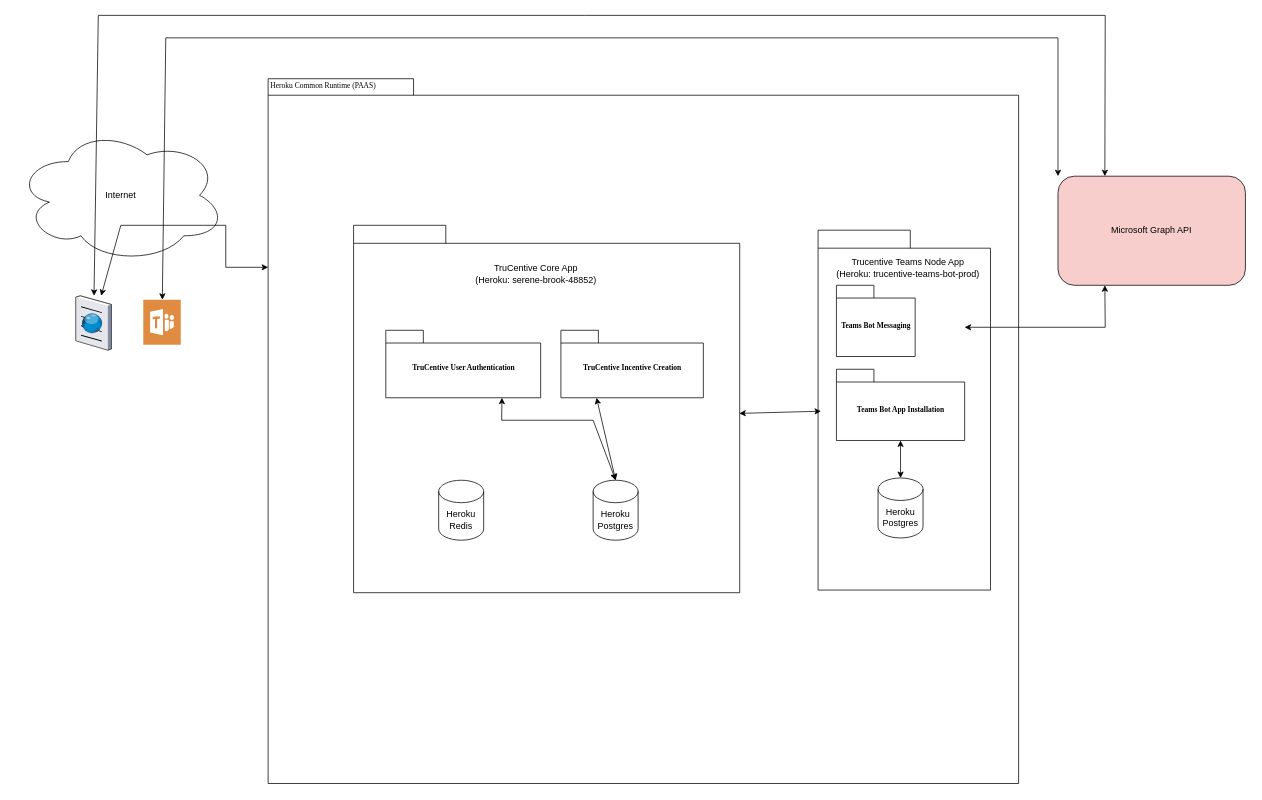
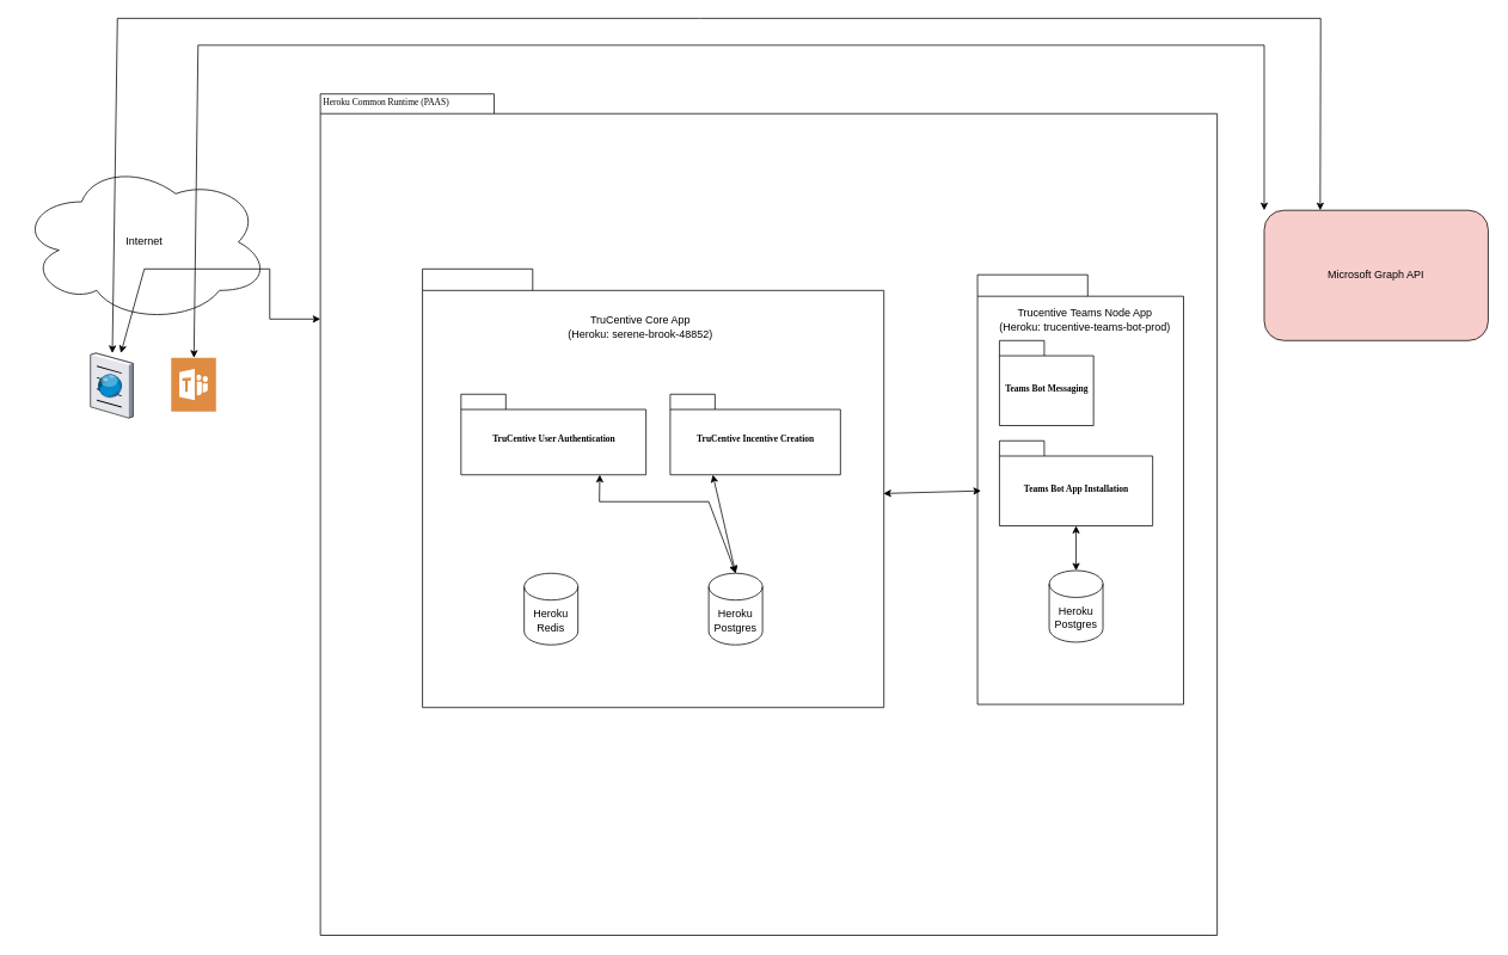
  <mxCell id="0" />
  <mxCell id="1" parent="0" />
  <mxCell id="2" value="" style="shape=folder;fontStyle=1;spacingTop=10;tabWidth=194;tabHeight=22;tabPosition=left;html=1;rounded=0;shadow=0;comic=0;labelBackgroundColor=none;strokeWidth=1;fillColor=none;fontFamily=Verdana;fontSize=10;align=center;" parent="1" vertex="1"><mxGeometry x="356.5" y="104.5" width="1001" height="940" as="geometry" /></mxCell>
  <mxCell id="3" value="" style="group" parent="1" vertex="1" connectable="0"><mxGeometry x="1090" y="306.5" width="230" height="480" as="geometry" /></mxCell>
  <mxCell id="4" value="" style="group" parent="3" vertex="1" connectable="0"><mxGeometry width="230" height="480" as="geometry" /></mxCell>
  <mxCell id="5" value="" style="shape=folder;fontStyle=1;spacingTop=10;tabWidth=123;tabHeight=24;tabPosition=left;html=1;rounded=0;shadow=0;comic=0;labelBackgroundColor=none;strokeWidth=1;fontFamily=Verdana;fontSize=10;align=center;" parent="4" vertex="1"><mxGeometry width="230" height="480" as="geometry" /></mxCell>
  <mxCell id="6" value="Teams Bot App Installation" style="shape=folder;fontStyle=1;spacingTop=10;tabWidth=50;tabHeight=17;tabPosition=left;html=1;rounded=0;shadow=0;comic=0;labelBackgroundColor=none;strokeWidth=1;fontFamily=Verdana;fontSize=10;align=center;" parent="4" vertex="1"><mxGeometry x="24.5" y="185.5" width="171" height="95" as="geometry" /></mxCell>
  <mxCell id="7" value="Trucentive Teams Node App&lt;div&gt;(Heroku: trucentive-teams-bot-prod)&lt;/div&gt;" style="text;html=1;align=center;verticalAlign=middle;whiteSpace=wrap;rounded=0;" vertex="1" parent="4"><mxGeometry x="20" y="35.5" width="200" height="30" as="geometry" /></mxCell>
  <mxCell id="8" value="Heroku Postgres" style="shape=cylinder3;whiteSpace=wrap;html=1;boundedLbl=1;backgroundOutline=1;size=15;" vertex="1" parent="4"><mxGeometry x="80" y="330.5" width="60" height="80" as="geometry" /></mxCell>
  <mxCell id="9" value="Teams Bot Messaging" style="shape=folder;fontStyle=1;spacingTop=10;tabWidth=50;tabHeight=17;tabPosition=left;html=1;rounded=0;shadow=0;comic=0;labelBackgroundColor=none;strokeWidth=1;fontFamily=Verdana;fontSize=10;align=center;" vertex="1" parent="4"><mxGeometry x="24.5" y="73.5" width="105" height="95" as="geometry" /></mxCell>
  <mxCell id="10" value="" style="endArrow=classic;startArrow=classic;html=1;rounded=0;entryX=0.5;entryY=1;entryDx=0;entryDy=0;entryPerimeter=0;" edge="1" parent="4" source="8" target="6"><mxGeometry width="50" height="50" relative="1" as="geometry"><mxPoint x="-20" y="173.5" as="sourcePoint" /><mxPoint x="30" y="123.5" as="targetPoint" /></mxGeometry></mxCell>
  <mxCell id="11" value="" style="shape=folder;fontStyle=1;spacingTop=10;tabWidth=123;tabHeight=24;tabPosition=left;html=1;rounded=0;shadow=0;comic=0;labelBackgroundColor=none;strokeColor=#000000;strokeWidth=1;fillColor=#ffffff;fontFamily=Verdana;fontSize=10;fontColor=#000000;align=center;" parent="1" vertex="1"><mxGeometry x="470.5" y="300" width="515" height="490" as="geometry" /></mxCell>
  <mxCell id="12" value="TruCentive User Authentication" style="shape=folder;fontStyle=1;spacingTop=10;tabWidth=50;tabHeight=17;tabPosition=left;html=1;rounded=0;shadow=0;comic=0;labelBackgroundColor=none;strokeColor=#000000;strokeWidth=1;fillColor=#ffffff;fontFamily=Verdana;fontSize=10;fontColor=#000000;align=center;" parent="1" vertex="1"><mxGeometry x="513.5" y="440" width="206.5" height="90" as="geometry" /></mxCell>
  <mxCell id="13" value="TruCentive Incentive Creation" style="shape=folder;fontStyle=1;spacingTop=10;tabWidth=50;tabHeight=17;tabPosition=left;html=1;rounded=0;shadow=0;comic=0;labelBackgroundColor=none;strokeColor=#000000;strokeWidth=1;fillColor=#ffffff;fontFamily=Verdana;fontSize=10;fontColor=#000000;align=center;" parent="1" vertex="1"><mxGeometry x="747" y="440" width="190" height="90" as="geometry" /></mxCell>
  <mxCell id="14" value="Heroku Common Runtime (PAAS)" style="text;html=1;align=left;verticalAlign=top;spacingTop=-4;fontSize=10;fontFamily=Verdana" parent="1" vertex="1"><mxGeometry x="357.5" y="104.5" width="130" height="20" as="geometry" /></mxCell>
- <mxCell id="15" value="Internet" style="ellipse;shape=cloud;whiteSpace=wrap;html=1;" vertex="1" parent="1"><mxGeometry x="20" y="170" width="280" height="180" as="geometry" /></mxCell>
+ <mxCell id="15" value="Internet" style="ellipse;shape=cloud;whiteSpace=wrap;html=1;" vertex="1" parent="1"><mxGeometry x="20" y="180" width="280" height="180" as="geometry" /></mxCell>
  <mxCell id="16" value="" style="verticalLabelPosition=bottom;sketch=0;aspect=fixed;html=1;verticalAlign=top;strokeColor=none;align=center;outlineConnect=0;shape=mxgraph.citrix.browser;" vertex="1" parent="1"><mxGeometry x="100" y="394" width="47.5" height="72.5" as="geometry" /></mxCell>
  <mxCell id="17" value="" style="sketch=0;pointerEvents=1;shadow=0;dashed=0;html=1;strokeColor=none;fillColor=#DF8C42;labelPosition=center;verticalLabelPosition=bottom;verticalAlign=top;align=center;outlineConnect=0;shape=mxgraph.veeam2.microsoft_teams;" vertex="1" parent="1"><mxGeometry x="190" y="399.25" width="50" height="60" as="geometry" /></mxCell>
  <mxCell id="18" value="Microsoft Graph API" style="rounded=1;whiteSpace=wrap;html=1;fillColor=#f8cecc;" vertex="1" parent="1"><mxGeometry x="1410" y="234.5" width="250" height="145.5" as="geometry" /></mxCell>
  <mxCell id="19" value="" style="endArrow=classic;startArrow=classic;html=1;rounded=0;exitX=0;exitY=0;exitDx=0;exitDy=0;" edge="1" parent="1" source="18" target="17"><mxGeometry width="50" height="50" relative="1" as="geometry"><mxPoint x="1470" y="520" as="sourcePoint" /><mxPoint x="1390" y="40" as="targetPoint" /><Array as="points"><mxPoint x="1410" y="50" /><mxPoint x="710" y="50" /><mxPoint x="220" y="50" /></Array></mxGeometry></mxCell>
  <mxCell id="20" value="" style="endArrow=classic;startArrow=classic;html=1;rounded=0;entryX=0.25;entryY=0;entryDx=0;entryDy=0;" edge="1" parent="1" source="16" target="18"><mxGeometry width="50" height="50" relative="1" as="geometry"><mxPoint x="380" y="340" as="sourcePoint" /><mxPoint x="430" y="290" as="targetPoint" /><Array as="points"><mxPoint x="130" y="20" /><mxPoint x="780" y="20" /><mxPoint x="1473" y="20" /></Array></mxGeometry></mxCell>
- <mxCell id="21" value="" style="endArrow=classic;startArrow=classic;html=1;rounded=0;exitX=0;exitY=0;exitDx=171;exitDy=56;exitPerimeter=0;entryX=0.25;entryY=1;entryDx=0;entryDy=0;" edge="1" parent="1" source="9" target="18"><mxGeometry width="50" height="50" relative="1" as="geometry"><mxPoint x="1290" y="480" as="sourcePoint" /><mxPoint x="1340" y="430" as="targetPoint" /><Array as="points"><mxPoint x="1473" y="436" /></Array></mxGeometry></mxCell>
  <mxCell id="22" value="TruCentive Core App&lt;div&gt;(Heroku: serene-brook-48852)&lt;/div&gt;" style="text;html=1;align=center;verticalAlign=middle;whiteSpace=wrap;rounded=0;" vertex="1" parent="1"><mxGeometry x="583.5" y="350" width="260" height="30" as="geometry" /></mxCell>
  <mxCell id="23" value="Heroku Postgres" style="shape=cylinder3;whiteSpace=wrap;html=1;boundedLbl=1;backgroundOutline=1;size=15;" vertex="1" parent="1"><mxGeometry x="790" y="640" width="60" height="80" as="geometry" /></mxCell>
  <mxCell id="24" value="Heroku Redis" style="shape=cylinder3;whiteSpace=wrap;html=1;boundedLbl=1;backgroundOutline=1;size=15;" vertex="1" parent="1"><mxGeometry x="584" y="640" width="60" height="80" as="geometry" /></mxCell>
  <mxCell id="25" value="" style="endArrow=classic;startArrow=classic;html=1;rounded=0;entryX=0;entryY=0;entryDx=0;entryDy=251.5;entryPerimeter=0;" edge="1" parent="1" source="16" target="2"><mxGeometry width="50" height="50" relative="1" as="geometry"><mxPoint x="610" y="390" as="sourcePoint" /><mxPoint x="660" y="340" as="targetPoint" /><Array as="points"><mxPoint x="160" y="300" /><mxPoint x="300" y="300" /><mxPoint x="300" y="356" /></Array></mxGeometry></mxCell>
  <mxCell id="26" value="" style="endArrow=classic;startArrow=classic;html=1;rounded=0;exitX=0.999;exitY=0.512;exitDx=0;exitDy=0;exitPerimeter=0;entryX=0.017;entryY=0.503;entryDx=0;entryDy=0;entryPerimeter=0;" edge="1" parent="1" source="11" target="5"><mxGeometry width="50" height="50" relative="1" as="geometry"><mxPoint x="1030" y="580" as="sourcePoint" /><mxPoint x="1080" y="530" as="targetPoint" /></mxGeometry></mxCell>
  <mxCell id="27" value="" style="endArrow=classic;startArrow=classic;html=1;rounded=0;exitX=0.5;exitY=0;exitDx=0;exitDy=0;exitPerimeter=0;entryX=0.25;entryY=1;entryDx=0;entryDy=0;entryPerimeter=0;" edge="1" parent="1" source="23" target="13"><mxGeometry width="50" height="50" relative="1" as="geometry"><mxPoint x="660" y="560" as="sourcePoint" /><mxPoint x="710" y="510" as="targetPoint" /></mxGeometry></mxCell>
  <mxCell id="28" value="" style="endArrow=classic;startArrow=classic;html=1;rounded=0;exitX=0.5;exitY=0;exitDx=0;exitDy=0;exitPerimeter=0;entryX=0.75;entryY=1;entryDx=0;entryDy=0;entryPerimeter=0;" edge="1" parent="1" source="23" target="12"><mxGeometry width="50" height="50" relative="1" as="geometry"><mxPoint x="660" y="560" as="sourcePoint" /><mxPoint x="710" y="510" as="targetPoint" /><Array as="points"><mxPoint x="790" y="560" /><mxPoint x="668" y="560" /></Array></mxGeometry></mxCell>
